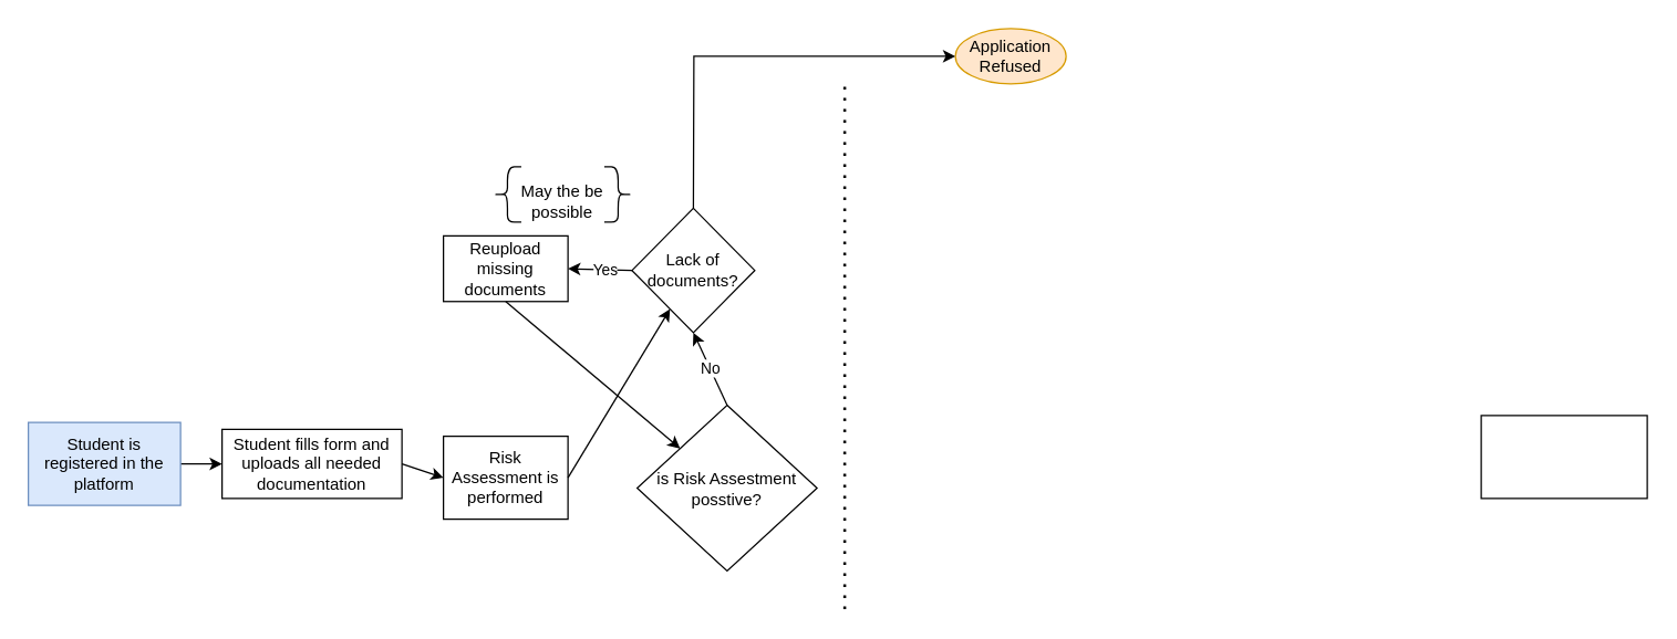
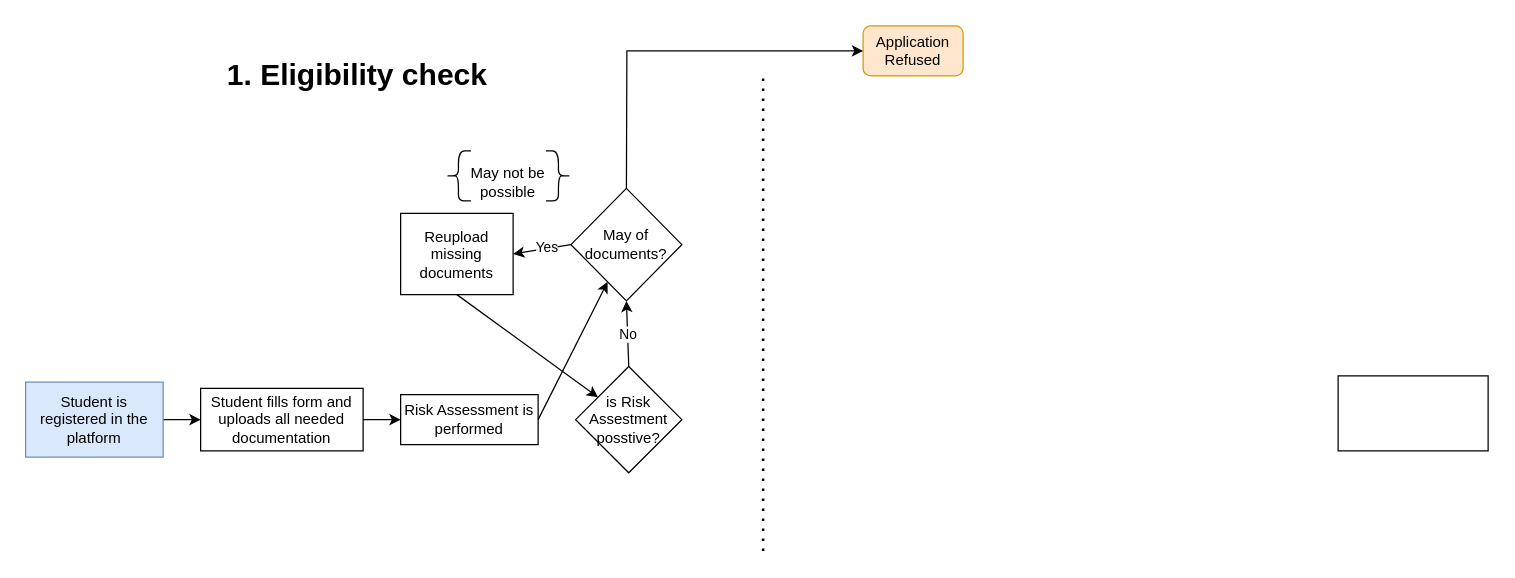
  <mxCell id="0" />
  <mxCell id="1" parent="0" />
  <mxCell id="2" value="Student fills form and uploads all needed documentation" style="rounded=0;whiteSpace=wrap;html=1;" vertex="1" parent="1"><mxGeometry x="160" y="310" width="130" height="50" as="geometry" /></mxCell>
  <mxCell id="3" value="" style="endArrow=classic;html=1;rounded=0;exitX=1;exitY=0.5;exitDx=0;exitDy=0;entryX=0;entryY=0.5;entryDx=0;entryDy=0;" edge="1" parent="1" source="6" target="2"><mxGeometry width="50" height="50" relative="1" as="geometry"><mxPoint x="130" y="335" as="sourcePoint" /><mxPoint x="440" y="380" as="targetPoint" /></mxGeometry></mxCell>
- <mxCell id="4" value="Risk Assessment is performed" style="rounded=0;whiteSpace=wrap;html=1;" vertex="1" parent="1"><mxGeometry x="320" y="315" width="90" height="60" as="geometry" /></mxCell>
+ <mxCell id="4" value="Risk Assessment is performed" style="rounded=0;whiteSpace=wrap;html=1;" vertex="1" parent="1"><mxGeometry x="320" y="315" width="110" height="40" as="geometry" /></mxCell>
  <mxCell id="5" value="" style="endArrow=classic;html=1;rounded=0;exitX=1;exitY=0.5;exitDx=0;exitDy=0;entryX=0;entryY=0.5;entryDx=0;entryDy=0;" edge="1" parent="1" source="2" target="4"><mxGeometry width="50" height="50" relative="1" as="geometry"><mxPoint x="360" y="480" as="sourcePoint" /><mxPoint x="410" y="430" as="targetPoint" /></mxGeometry></mxCell>
  <mxCell id="6" value="Student is registered in the platform" style="whiteSpace=wrap;html=1;fillColor=#dae8fc;strokeColor=#6c8ebf;rounded=0;" vertex="1" parent="1"><mxGeometry x="20" y="305" width="110" height="60" as="geometry" /></mxCell>
- <mxCell id="7" value="is Risk Assestment posstive?" style="rhombus;whiteSpace=wrap;html=1;" vertex="1" parent="1"><mxGeometry x="460" y="292.5" width="130" height="120" as="geometry" /></mxCell>
+ <mxCell id="7" value="is Risk Assestment posstive?" style="rhombus;whiteSpace=wrap;html=1;" vertex="1" parent="1"><mxGeometry x="460" y="292.5" width="85" height="85" as="geometry" /></mxCell>
  <mxCell id="8" value="" style="endArrow=classic;html=1;rounded=0;exitX=1;exitY=0.5;exitDx=0;exitDy=0;" edge="1" parent="1" source="4" target="10"><mxGeometry width="50" height="50" relative="1" as="geometry"><mxPoint x="390" y="430" as="sourcePoint" /><mxPoint x="440" y="380" as="targetPoint" /></mxGeometry></mxCell>
  <mxCell id="9" value="No" style="endArrow=classic;rounded=0;exitX=0.5;exitY=0;exitDx=0;exitDy=0;labelBorderColor=none;html=1;entryX=0.5;entryY=1;entryDx=0;entryDy=0;" edge="1" parent="1" source="7" target="10"><mxGeometry width="50" height="50" relative="1" as="geometry"><mxPoint x="505" y="292.5" as="sourcePoint" /><mxPoint x="503" y="240" as="targetPoint" /><Array as="points" /></mxGeometry></mxCell>
- <mxCell id="10" value="Lack of documents?" style="rhombus;whiteSpace=wrap;html=1;" vertex="1" parent="1"><mxGeometry x="456.25" y="150" width="88.75" height="90" as="geometry" /></mxCell>
+ <mxCell id="10" value="May of documents?" style="rhombus;whiteSpace=wrap;html=1;" vertex="1" parent="1"><mxGeometry x="456.25" y="150" width="88.75" height="90" as="geometry" /></mxCell>
  <mxCell id="11" value="" style="endArrow=classic;html=1;rounded=0;labelBorderColor=none;exitX=0;exitY=0.5;exitDx=0;exitDy=0;entryX=1;entryY=0.5;entryDx=0;entryDy=0;" edge="1" parent="1" source="10" target="18"><mxGeometry width="50" height="50" relative="1" as="geometry"><mxPoint x="220" y="220" as="sourcePoint" /><mxPoint x="110" y="200" as="targetPoint" /><Array as="points" /></mxGeometry></mxCell>
  <mxCell id="12" value="Yes" style="edgeLabel;html=1;align=center;verticalAlign=middle;resizable=0;points=[];" vertex="1" connectable="0" parent="11"><mxGeometry x="-0.487" y="2" relative="1" as="geometry"><mxPoint x="-8" y="-2" as="offset" /></mxGeometry></mxCell>
- <mxCell id="13" value="Application Refused" style="ellipse;whiteSpace=wrap;html=1;fillColor=#ffe6cc;strokeColor=#d79b00;" vertex="1" parent="1"><mxGeometry x="690" y="20" width="80" height="40" as="geometry" /></mxCell>
+ <mxCell id="13" value="Application Refused" style="whiteSpace=wrap;html=1;fillColor=#ffe6cc;strokeColor=#d79b00;rounded=1;" vertex="1" parent="1"><mxGeometry x="690" y="20" width="80" height="40" as="geometry" /></mxCell>
  <mxCell id="14" value="" style="endArrow=classic;html=1;rounded=0;labelBorderColor=none;exitX=0.5;exitY=0;exitDx=0;exitDy=0;entryX=0;entryY=0.5;entryDx=0;entryDy=0;" edge="1" parent="1" source="10" target="13"><mxGeometry width="50" height="50" relative="1" as="geometry"><mxPoint x="540" y="110" as="sourcePoint" /><mxPoint x="590" y="60" as="targetPoint" /><Array as="points"><mxPoint x="501" y="40" /></Array></mxGeometry></mxCell>
  <mxCell id="15" value="" style="shape=curlyBracket;whiteSpace=wrap;html=1;rounded=1;flipH=1;labelPosition=right;verticalLabelPosition=middle;align=left;verticalAlign=middle;" vertex="1" parent="1"><mxGeometry x="436.25" y="120" width="20" height="40" as="geometry" /></mxCell>
  <mxCell id="16" value="" style="shape=curlyBracket;whiteSpace=wrap;html=1;rounded=1;labelPosition=left;verticalLabelPosition=middle;align=right;verticalAlign=middle;" vertex="1" parent="1"><mxGeometry x="356.25" y="120" width="20" height="40" as="geometry" /></mxCell>
- <mxCell id="17" value="May the be possible" style="text;html=1;strokeColor=none;fillColor=none;align=center;verticalAlign=middle;whiteSpace=wrap;rounded=0;" vertex="1" parent="1"><mxGeometry x="366.25" y="135" width="80" height="20" as="geometry" /></mxCell>
- <mxCell id="18" value="Reupload missing documents" style="rounded=0;whiteSpace=wrap;html=1;" vertex="1" parent="1"><mxGeometry x="320" y="170" width="90" height="47.5" as="geometry" /></mxCell>
+ <mxCell id="17" value="May not be possible" style="text;html=1;strokeColor=none;fillColor=none;align=center;verticalAlign=middle;whiteSpace=wrap;rounded=0;" vertex="1" parent="1"><mxGeometry x="366.25" y="135" width="80" height="20" as="geometry" /></mxCell>
+ <mxCell id="18" value="Reupload missing documents" style="rounded=0;whiteSpace=wrap;html=1;" vertex="1" parent="1"><mxGeometry x="320" y="170" width="90" height="65" as="geometry" /></mxCell>
  <mxCell id="19" value="" style="endArrow=classic;html=1;rounded=0;labelBorderColor=none;exitX=0.5;exitY=1;exitDx=0;exitDy=0;" edge="1" parent="1" source="18" target="7"><mxGeometry width="50" height="50" relative="1" as="geometry"><mxPoint x="346.25" y="267.5" as="sourcePoint" /><mxPoint x="365" y="290" as="targetPoint" /></mxGeometry></mxCell>
  <mxCell id="20" value="" style="rounded=0;whiteSpace=wrap;html=1;" vertex="1" parent="1"><mxGeometry x="1070" y="300" width="120" height="60" as="geometry" /></mxCell>
+ <mxCell id="21" value="1. Eligibility check" style="text;strokeColor=none;fillColor=none;html=1;fontSize=24;fontStyle=1;verticalAlign=middle;align=center;" vertex="1" parent="1"><mxGeometry x="160" y="40" width="250" height="40" as="geometry" /></mxCell>
  <mxCell id="22" value="" style="endArrow=none;dashed=1;html=1;dashPattern=1 3;strokeWidth=2;rounded=0;labelBorderColor=none;" edge="1" parent="1"><mxGeometry width="50" height="50" relative="1" as="geometry"><mxPoint x="610" y="440" as="sourcePoint" /><mxPoint x="610" y="60" as="targetPoint" /></mxGeometry></mxCell>
